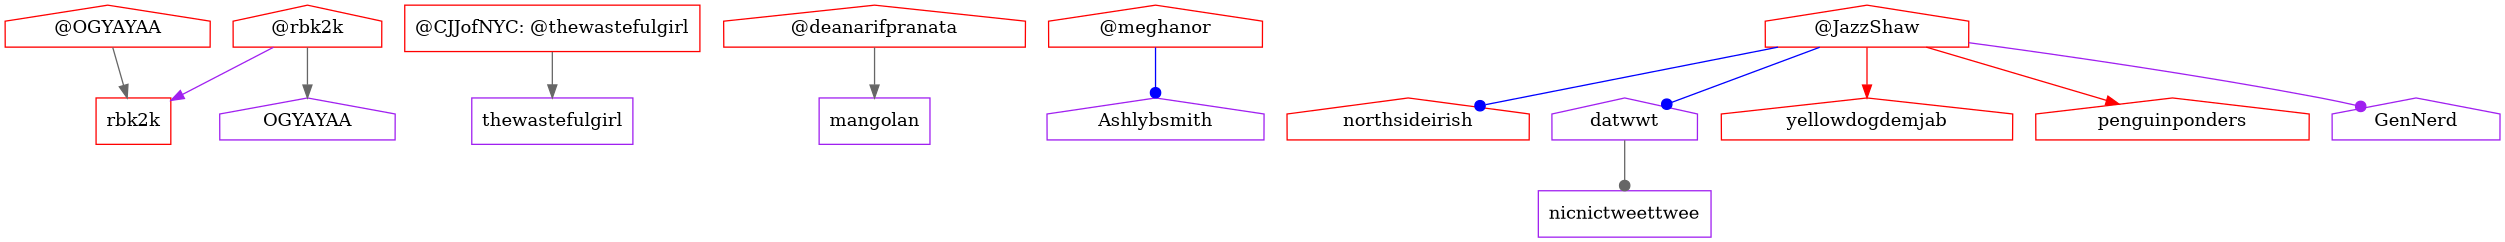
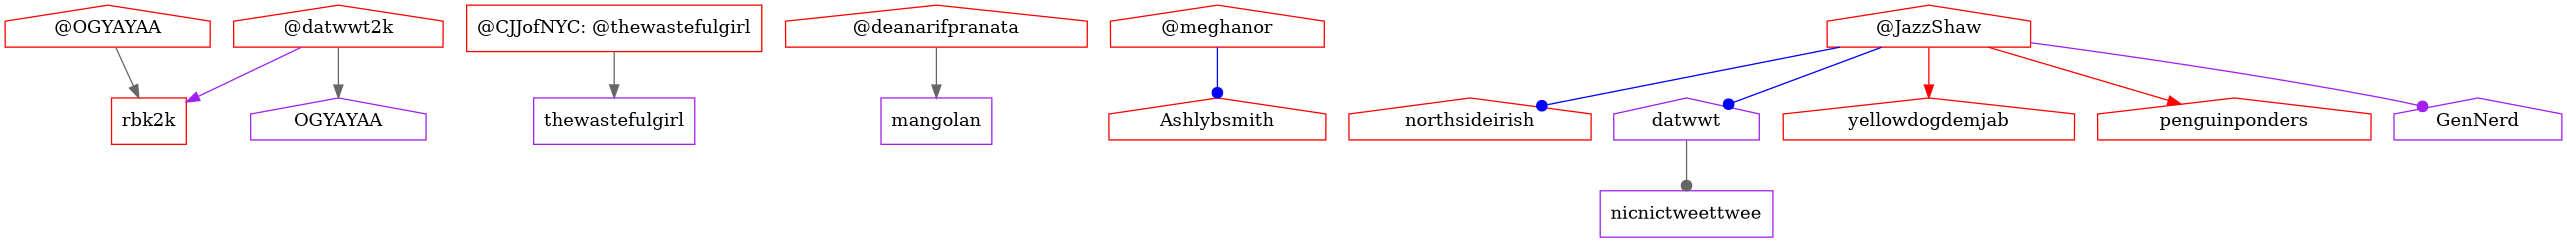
  strict digraph {
    node [color=red shape=house]
    edge [arrowhead=normal color=gray40 tweetid=240660576043417600]
    rbk2k [shape=box]
    "@OGYAYAA"
    "@CJJofNYC: @thewastefulgirl" [shape=box]
    thewastefulgirl [color=purple shape=box]
-   "@rbk2k"
+   "@rbk2k" [label="@datwwt2k"]
    OGYAYAA [color=purple]
    mangolan [color=purple shape=box]
    "@meghanor"
-   Ashlybsmith [color=purple]
+   Ashlybsmith
    "@JazzShaw"
    northsideirish
    datwwt [color=purple]
    yellowdogdemjab
    penguinponders
    GenNerd [color=purple]
    nicnictweettwee [color=purple shape=box]
    "@deanarifpranata"
    "@OGYAYAA" -> rbk2k
    "@CJJofNYC: @thewastefulgirl" -> thewastefulgirl [tweetid=240942358378717186]
    "@rbk2k" -> rbk2k [color=purple]
    "@rbk2k" -> OGYAYAA [tweetid=240604849090224128]
    "@meghanor" -> Ashlybsmith [arrowhead=dot color=blue tweetid=241368195297079297]
    "@JazzShaw" -> northsideirish [arrowhead=dot color=blue tweetid=240074427004506112]
    "@JazzShaw" -> datwwt [arrowhead=dot color=blue tweetid=240065967143665664]
    "@JazzShaw" -> yellowdogdemjab [color=red tweetid=240070885711675392]
    "@JazzShaw" -> penguinponders [color=red tweetid=240065051388702721]
    "@JazzShaw" -> GenNerd [arrowhead=dot color=purple tweetid=240065418390290432]
    datwwt -> nicnictweettwee [arrowhead=dot tweetid=240065855038296064]
    "@deanarifpranata" -> mangolan [tweetid=239817842994839552]
  }
